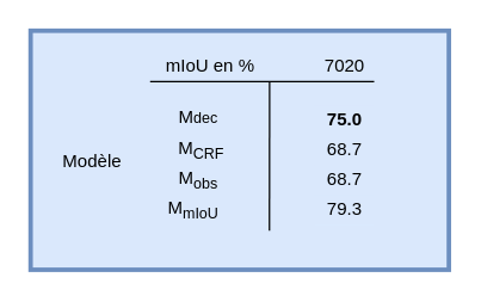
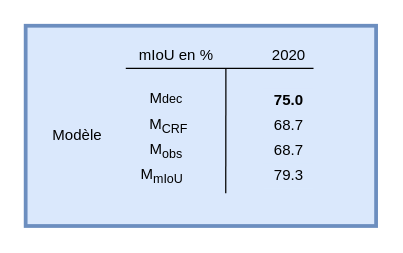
  <mxCell id="0" />
  <mxCell id="1" parent="0" />
  <mxCell id="2" value="" style="rounded=0;whiteSpace=wrap;html=1;labelBackgroundColor=none;strokeColor=#6c8ebf;strokeWidth=3;fillColor=#dae8fc;" parent="1" vertex="1"><mxGeometry x="20" y="20" width="280" height="160" as="geometry" /></mxCell>
  <mxCell id="3" value="Modèle" style="text;html=1;align=center;verticalAlign=middle;resizable=0;points=[];autosize=1;strokeColor=none;" parent="1" vertex="1"><mxGeometry x="36" y="98" width="50" height="20" as="geometry" /></mxCell>
  <mxCell id="4" value="&amp;nbsp;&amp;nbsp;&amp;nbsp; M&lt;sub&gt;mIoU&lt;/sub&gt;" style="text;html=1;align=center;verticalAlign=middle;resizable=0;points=[];autosize=1;strokeColor=none;" parent="1" vertex="1"><mxGeometry x="97" y="130" width="50" height="20" as="geometry" /></mxCell>
  <mxCell id="5" value="&lt;b&gt;75.0&lt;/b&gt;" style="text;html=1;align=center;verticalAlign=middle;resizable=0;points=[];autosize=1;fillColor=#dae8fc;strokeWidth=2;" parent="1" vertex="1"><mxGeometry x="210" y="70" width="40" height="20" as="geometry" /></mxCell>
  <mxCell id="6" value="mIoU en %" style="text;html=1;align=center;verticalAlign=middle;resizable=0;points=[];autosize=1;strokeColor=none;" parent="1" vertex="1"><mxGeometry x="105" y="34" width="70" height="20" as="geometry" /></mxCell>
  <mxCell id="7" value="" style="endArrow=none;html=1;fontColor=#FF3333;exitX=0.571;exitY=0.837;exitDx=0;exitDy=0;exitPerimeter=0;" parent="1" edge="1" source="2"><mxGeometry width="50" height="50" relative="1" as="geometry"><mxPoint x="180" y="124" as="sourcePoint" /><mxPoint x="180" y="54" as="targetPoint" /></mxGeometry></mxCell>
  <mxCell id="8" value="&lt;div&gt;M&lt;span style=&quot;font-size: 10px&quot;&gt;dec&lt;/span&gt;&lt;/div&gt;" style="text;html=1;align=center;verticalAlign=middle;resizable=0;points=[];autosize=1;strokeColor=none;" parent="1" vertex="1"><mxGeometry x="112" y="68" width="40" height="20" as="geometry" /></mxCell>
  <mxCell id="9" value="68.7" style="text;html=1;align=center;verticalAlign=middle;resizable=0;points=[];autosize=1;fillColor=#dae8fc;strokeWidth=2;" parent="1" vertex="1"><mxGeometry x="210" y="110" width="40" height="20" as="geometry" /></mxCell>
- <mxCell id="10" value="&lt;div&gt;7020&lt;/div&gt;" style="text;html=1;align=center;verticalAlign=middle;resizable=0;points=[];autosize=1;strokeColor=none;" parent="1" vertex="1"><mxGeometry x="210" y="34" width="40" height="20" as="geometry" /></mxCell>
+ <mxCell id="10" value="&lt;div&gt;2020&lt;/div&gt;" style="text;html=1;align=center;verticalAlign=middle;resizable=0;points=[];autosize=1;strokeColor=none;" parent="1" vertex="1"><mxGeometry x="210" y="34" width="40" height="20" as="geometry" /></mxCell>
  <mxCell id="11" value="" style="endArrow=none;html=1;fontColor=#FF3333;entryX=1;entryY=1;entryDx=0;entryDy=0;entryPerimeter=0;" parent="1" target="10" edge="1"><mxGeometry width="50" height="50" relative="1" as="geometry"><mxPoint x="100" y="54" as="sourcePoint" /><mxPoint x="400" y="54" as="targetPoint" /></mxGeometry></mxCell>
  <mxCell id="12" style="edgeStyle=orthogonalEdgeStyle;rounded=0;orthogonalLoop=1;jettySize=auto;html=1;exitX=0.5;exitY=1;exitDx=0;exitDy=0;fontColor=#7EA6E0;" parent="1" source="2" target="2" edge="1"><mxGeometry relative="1" as="geometry" /></mxCell>
  <mxCell id="13" value="&lt;div&gt;M&lt;sub&gt;obs&lt;/sub&gt;&lt;/div&gt;" style="text;html=1;align=center;verticalAlign=middle;resizable=0;points=[];autosize=1;strokeColor=none;" vertex="1" parent="1"><mxGeometry x="112" y="110" width="40" height="20" as="geometry" /></mxCell>
  <mxCell id="14" value="79.3" style="text;html=1;align=center;verticalAlign=middle;resizable=0;points=[];autosize=1;fillColor=#dae8fc;strokeWidth=2;" vertex="1" parent="1"><mxGeometry x="210" y="130" width="40" height="20" as="geometry" /></mxCell>
  <mxCell id="15" value="68.7" style="text;html=1;align=center;verticalAlign=middle;resizable=0;points=[];autosize=1;fillColor=#dae8fc;strokeWidth=2;" vertex="1" parent="1"><mxGeometry x="210" y="90" width="40" height="20" as="geometry" /></mxCell>
  <mxCell id="16" value="&lt;div&gt;M&lt;sub&gt;CRF&lt;/sub&gt;&lt;/div&gt;" style="text;html=1;align=center;verticalAlign=middle;resizable=0;points=[];autosize=1;strokeColor=none;" vertex="1" parent="1"><mxGeometry x="109" y="90" width="50" height="20" as="geometry" /></mxCell>
